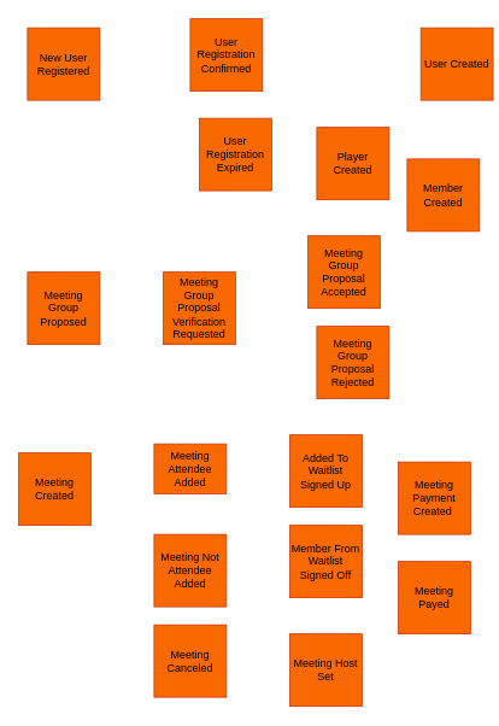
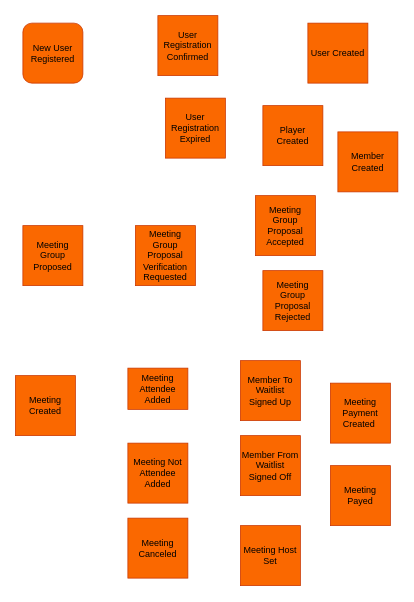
  <mxCell id="0" />
  <mxCell id="1" parent="0" />
- <mxCell id="2" value="New User Registered" style="whiteSpace=wrap;html=1;aspect=fixed;fillColor=#fa6800;fontColor=#000000;strokeColor=#C73500;" vertex="1" parent="1"><mxGeometry x="30" y="30" width="80" height="80" as="geometry" /></mxCell>
+ <mxCell id="2" value="New User Registered" style="whiteSpace=wrap;html=1;aspect=fixed;fillColor=#fa6800;fontColor=#000000;strokeColor=#C73500;rounded=1;" vertex="1" parent="1"><mxGeometry x="30" y="30" width="80" height="80" as="geometry" /></mxCell>
  <mxCell id="3" value="User Registration Confirmed" style="whiteSpace=wrap;html=1;aspect=fixed;fillColor=#fa6800;fontColor=#000000;strokeColor=#C73500;" vertex="1" parent="1"><mxGeometry x="210" y="20" width="80" height="80" as="geometry" /></mxCell>
  <mxCell id="4" value="&lt;span&gt;User Registration Expired&lt;/span&gt;" style="whiteSpace=wrap;html=1;aspect=fixed;fillColor=#fa6800;fontColor=#000000;strokeColor=#C73500;" vertex="1" parent="1"><mxGeometry x="220" y="130" width="80" height="80" as="geometry" /></mxCell>
- <mxCell id="5" value="User Created" style="whiteSpace=wrap;html=1;aspect=fixed;fillColor=#fa6800;fontColor=#000000;strokeColor=#C73500;" vertex="1" parent="1"><mxGeometry x="465" y="30" width="80" height="80" as="geometry" /></mxCell>
+ <mxCell id="5" value="User Created" style="whiteSpace=wrap;html=1;aspect=fixed;fillColor=#fa6800;fontColor=#000000;strokeColor=#C73500;" vertex="1" parent="1"><mxGeometry x="410" y="30" width="80" height="80" as="geometry" /></mxCell>
  <mxCell id="6" value="Member Created" style="whiteSpace=wrap;html=1;aspect=fixed;fillColor=#fa6800;fontColor=#000000;strokeColor=#C73500;" vertex="1" parent="1"><mxGeometry x="450" y="175" width="80" height="80" as="geometry" /></mxCell>
  <mxCell id="7" value="Player Created" style="whiteSpace=wrap;html=1;aspect=fixed;fillColor=#fa6800;fontColor=#000000;strokeColor=#C73500;" vertex="1" parent="1"><mxGeometry x="350" y="140" width="80" height="80" as="geometry" /></mxCell>
  <mxCell id="8" value="Meeting Group Proposed" style="whiteSpace=wrap;html=1;aspect=fixed;fillColor=#fa6800;fontColor=#000000;strokeColor=#C73500;" vertex="1" parent="1"><mxGeometry x="30" y="300" width="80" height="80" as="geometry" /></mxCell>
  <mxCell id="9" value="Meeting Group Proposal Verification Requested" style="whiteSpace=wrap;html=1;aspect=fixed;fillColor=#fa6800;fontColor=#000000;strokeColor=#C73500;" vertex="1" parent="1"><mxGeometry x="180" y="300" width="80" height="80" as="geometry" /></mxCell>
  <mxCell id="10" value="Meeting Group Proposal Accepted" style="whiteSpace=wrap;html=1;aspect=fixed;fillColor=#fa6800;fontColor=#000000;strokeColor=#C73500;" vertex="1" parent="1"><mxGeometry x="340" y="260" width="80" height="80" as="geometry" /></mxCell>
  <mxCell id="11" value="Meeting Group Proposal Rejected" style="whiteSpace=wrap;html=1;aspect=fixed;fillColor=#fa6800;fontColor=#000000;strokeColor=#C73500;" vertex="1" parent="1"><mxGeometry x="350" y="360" width="80" height="80" as="geometry" /></mxCell>
  <mxCell id="12" value="Meeting Created" style="whiteSpace=wrap;html=1;aspect=fixed;fillColor=#fa6800;fontColor=#000000;strokeColor=#C73500;" vertex="1" parent="1"><mxGeometry x="20" y="500" width="80" height="80" as="geometry" /></mxCell>
  <mxCell id="13" value="Meeting Attendee Added" style="whiteSpace=wrap;html=1;aspect=fixed;fillColor=#fa6800;fontColor=#000000;strokeColor=#C73500;" vertex="1" parent="1"><mxGeometry x="170" y="490" width="80" height="55" as="geometry" /></mxCell>
  <mxCell id="14" value="Meeting Not Attendee Added" style="whiteSpace=wrap;html=1;aspect=fixed;fillColor=#fa6800;fontColor=#000000;strokeColor=#C73500;" vertex="1" parent="1"><mxGeometry x="170" y="590" width="80" height="80" as="geometry" /></mxCell>
  <mxCell id="15" value="Meeting Canceled" style="whiteSpace=wrap;html=1;aspect=fixed;fillColor=#fa6800;fontColor=#000000;strokeColor=#C73500;" vertex="1" parent="1"><mxGeometry x="170" y="690" width="80" height="80" as="geometry" /></mxCell>
- <mxCell id="16" value="Added To Waitlist Signed Up" style="whiteSpace=wrap;html=1;aspect=fixed;fillColor=#fa6800;fontColor=#000000;strokeColor=#C73500;" vertex="1" parent="1"><mxGeometry x="320" y="480" width="80" height="80" as="geometry" /></mxCell>
+ <mxCell id="16" value="Member To Waitlist Signed Up" style="whiteSpace=wrap;html=1;aspect=fixed;fillColor=#fa6800;fontColor=#000000;strokeColor=#C73500;" vertex="1" parent="1"><mxGeometry x="320" y="480" width="80" height="80" as="geometry" /></mxCell>
  <mxCell id="17" value="Member From Waitlist Signed Off" style="whiteSpace=wrap;html=1;aspect=fixed;fillColor=#fa6800;fontColor=#000000;strokeColor=#C73500;" vertex="1" parent="1"><mxGeometry x="320" y="580" width="80" height="80" as="geometry" /></mxCell>
  <mxCell id="18" value="Meeting Host Set" style="whiteSpace=wrap;html=1;aspect=fixed;fillColor=#fa6800;fontColor=#000000;strokeColor=#C73500;" vertex="1" parent="1"><mxGeometry x="320" y="700" width="80" height="80" as="geometry" /></mxCell>
  <mxCell id="19" value="Meeting Payment Created&amp;nbsp;" style="whiteSpace=wrap;html=1;aspect=fixed;fillColor=#fa6800;fontColor=#000000;strokeColor=#C73500;" vertex="1" parent="1"><mxGeometry x="440" y="510" width="80" height="80" as="geometry" /></mxCell>
  <mxCell id="20" value="Meeting Payed" style="whiteSpace=wrap;html=1;aspect=fixed;fillColor=#fa6800;fontColor=#000000;strokeColor=#C73500;" vertex="1" parent="1"><mxGeometry x="440" y="620" width="80" height="80" as="geometry" /></mxCell>
